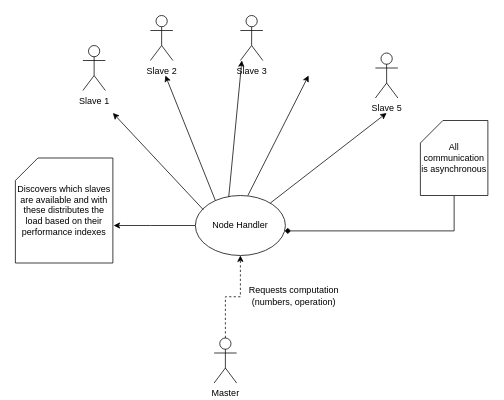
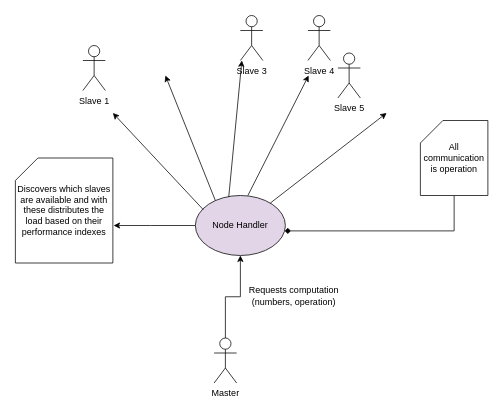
  <mxCell id="0" />
  <mxCell id="1" parent="0" />
  <mxCell id="2" style="edgeStyle=orthogonalEdgeStyle;rounded=0;orthogonalLoop=1;jettySize=auto;html=1;" edge="1" parent="1"><mxGeometry relative="1" as="geometry"><mxPoint x="260" y="300" as="sourcePoint" /><mxPoint x="151" y="300" as="targetPoint" /><Array as="points"><mxPoint x="200" y="300" /><mxPoint x="200" y="300" /></Array></mxGeometry></mxCell>
- <mxCell id="3" value="Node Handler" style="ellipse;whiteSpace=wrap;html=1;" vertex="1" parent="1"><mxGeometry x="260" y="260" width="120" height="80" as="geometry" /></mxCell>
- <mxCell id="4" style="edgeStyle=orthogonalEdgeStyle;rounded=0;orthogonalLoop=1;jettySize=auto;html=1;dashed=1;" edge="1" parent="1" source="6" target="3"><mxGeometry relative="1" as="geometry" /></mxCell>
+ <mxCell id="3" value="Node Handler" style="ellipse;whiteSpace=wrap;html=1;fillColor=#e1d5e7;" vertex="1" parent="1"><mxGeometry x="260" y="260" width="120" height="80" as="geometry" /></mxCell>
+ <mxCell id="4" style="edgeStyle=orthogonalEdgeStyle;rounded=0;orthogonalLoop=1;jettySize=auto;html=1;" edge="1" parent="1" source="6" target="3"><mxGeometry relative="1" as="geometry" /></mxCell>
  <mxCell id="5" value="Requests computation&lt;br&gt;(numbers, operation)" style="text;html=1;align=center;verticalAlign=middle;resizable=0;points=[];" vertex="1" connectable="0" parent="4"><mxGeometry x="-0.255" relative="1" as="geometry"><mxPoint x="90" y="-9" as="offset" /></mxGeometry></mxCell>
  <mxCell id="6" value="Master" style="shape=umlActor;verticalLabelPosition=bottom;labelBackgroundColor=#ffffff;verticalAlign=top;html=1;outlineConnect=0;" vertex="1" parent="1"><mxGeometry x="285" y="450" width="30" height="60" as="geometry" /></mxCell>
  <mxCell id="7" value="Slave 1" style="shape=umlActor;verticalLabelPosition=bottom;labelBackgroundColor=#ffffff;verticalAlign=top;html=1;outlineConnect=0;" vertex="1" parent="1"><mxGeometry x="110" y="60" width="30" height="60" as="geometry" /></mxCell>
- <mxCell id="8" value="Slave 2" style="shape=umlActor;verticalLabelPosition=bottom;labelBackgroundColor=#ffffff;verticalAlign=top;html=1;outlineConnect=0;" vertex="1" parent="1"><mxGeometry x="200" y="20" width="30" height="60" as="geometry" /></mxCell>
+ <mxCell id="9" value="Slave 4" style="shape=umlActor;verticalLabelPosition=bottom;labelBackgroundColor=#ffffff;verticalAlign=top;html=1;outlineConnect=0;" vertex="1" parent="1"><mxGeometry x="410" y="20" width="30" height="60" as="geometry" /></mxCell>
  <mxCell id="10" value="Slave 3" style="shape=umlActor;verticalLabelPosition=bottom;labelBackgroundColor=#ffffff;verticalAlign=top;html=1;outlineConnect=0;" vertex="1" parent="1"><mxGeometry x="320" y="20" width="30" height="60" as="geometry" /></mxCell>
- <mxCell id="11" value="Slave 5" style="shape=umlActor;verticalLabelPosition=bottom;labelBackgroundColor=#ffffff;verticalAlign=top;html=1;outlineConnect=0;" vertex="1" parent="1"><mxGeometry x="500" y="70" width="30" height="60" as="geometry" /></mxCell>
+ <mxCell id="11" value="Slave 5" style="shape=umlActor;verticalLabelPosition=bottom;labelBackgroundColor=#ffffff;verticalAlign=top;html=1;outlineConnect=0;" vertex="1" parent="1"><mxGeometry x="450" y="70" width="30" height="60" as="geometry" /></mxCell>
  <mxCell id="12" value="" style="endArrow=classic;html=1;exitX=0.089;exitY=0.238;exitDx=0;exitDy=0;exitPerimeter=0;" edge="1" parent="1" source="3"><mxGeometry width="50" height="50" relative="1" as="geometry"><mxPoint x="630" y="370" as="sourcePoint" /><mxPoint x="150" y="150" as="targetPoint" /></mxGeometry></mxCell>
  <mxCell id="13" value="" style="endArrow=classic;html=1;exitX=0.222;exitY=0.083;exitDx=0;exitDy=0;exitPerimeter=0;" edge="1" parent="1" source="3"><mxGeometry width="50" height="50" relative="1" as="geometry"><mxPoint x="290" y="260" as="sourcePoint" /><mxPoint x="220" y="100" as="targetPoint" /></mxGeometry></mxCell>
  <mxCell id="14" value="" style="endArrow=classic;html=1;exitX=0.371;exitY=0.022;exitDx=0;exitDy=0;exitPerimeter=0;" edge="1" parent="1" source="3"><mxGeometry width="50" height="50" relative="1" as="geometry"><mxPoint x="303" y="260" as="sourcePoint" /><mxPoint x="322" y="80" as="targetPoint" /></mxGeometry></mxCell>
  <mxCell id="15" value="" style="endArrow=classic;html=1;" edge="1" parent="1"><mxGeometry width="50" height="50" relative="1" as="geometry"><mxPoint x="330" y="260" as="sourcePoint" /><mxPoint x="411" y="100" as="targetPoint" /></mxGeometry></mxCell>
  <mxCell id="16" value="" style="endArrow=classic;html=1;" edge="1" parent="1"><mxGeometry width="50" height="50" relative="1" as="geometry"><mxPoint x="360" y="270" as="sourcePoint" /><mxPoint x="515" y="150" as="targetPoint" /></mxGeometry></mxCell>
  <mxCell id="17" value="Discovers which slaves are available and with these distributes the load based on their performance indexes" style="shape=card;whiteSpace=wrap;html=1;" vertex="1" parent="1"><mxGeometry x="20" y="210" width="130" height="140" as="geometry" /></mxCell>
  <mxCell id="18" style="edgeStyle=orthogonalEdgeStyle;rounded=0;orthogonalLoop=1;jettySize=auto;html=1;exitX=0.5;exitY=1;exitDx=0;exitDy=0;exitPerimeter=0;entryX=0.992;entryY=0.59;entryDx=0;entryDy=0;entryPerimeter=0;endArrow=diamond;" edge="1" parent="1" source="19" target="3"><mxGeometry relative="1" as="geometry" /></mxCell>
- <mxCell id="19" value="All communication is asynchronous" style="shape=card;whiteSpace=wrap;html=1;" vertex="1" parent="1"><mxGeometry x="560" y="160" width="90" height="100" as="geometry" /></mxCell>
+ <mxCell id="19" value="All communication is operation" style="shape=card;whiteSpace=wrap;html=1;" vertex="1" parent="1"><mxGeometry x="560" y="160" width="90" height="100" as="geometry" /></mxCell>
